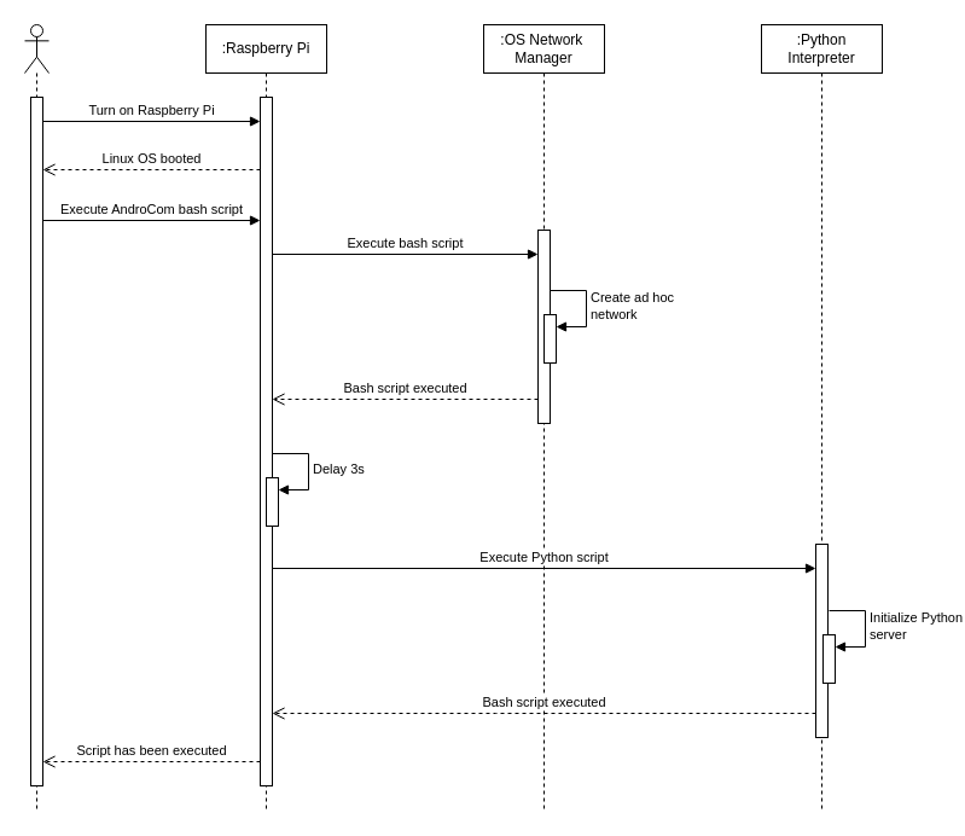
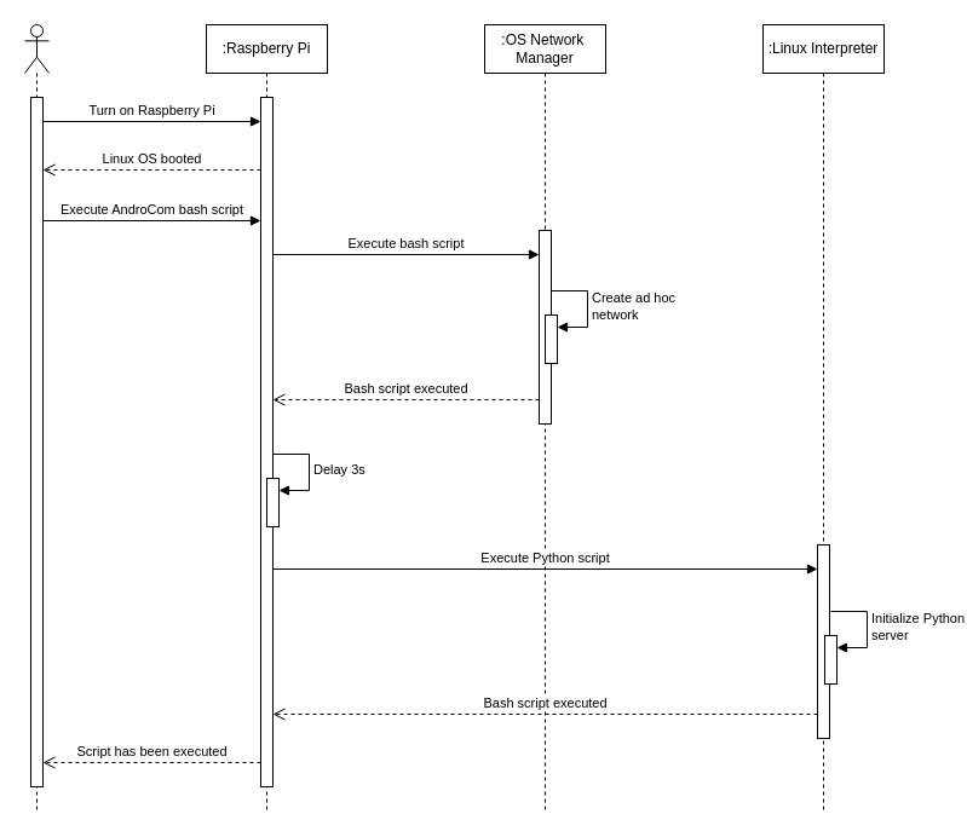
  <mxCell id="0" />
  <mxCell id="1" parent="0" />
  <mxCell id="2" value="" style="shape=umlLifeline;perimeter=lifelinePerimeter;whiteSpace=wrap;html=1;container=1;dropTarget=0;collapsible=0;recursiveResize=0;outlineConnect=0;portConstraint=eastwest;newEdgeStyle={&quot;curved&quot;:0,&quot;rounded&quot;:0};participant=umlActor;" vertex="1" parent="1"><mxGeometry x="20" y="20" width="20" height="650" as="geometry" /></mxCell>
  <mxCell id="3" value="" style="html=1;points=[[0,0,0,0,5],[0,1,0,0,-5],[1,0,0,0,5],[1,1,0,0,-5]];perimeter=orthogonalPerimeter;outlineConnect=0;targetShapes=umlLifeline;portConstraint=eastwest;newEdgeStyle={&quot;curved&quot;:0,&quot;rounded&quot;:0};" vertex="1" parent="2"><mxGeometry x="5" y="60" width="10" height="570" as="geometry" /></mxCell>
  <mxCell id="4" value=":Raspberry Pi" style="shape=umlLifeline;perimeter=lifelinePerimeter;whiteSpace=wrap;html=1;container=1;dropTarget=0;collapsible=0;recursiveResize=0;outlineConnect=0;portConstraint=eastwest;newEdgeStyle={&quot;curved&quot;:0,&quot;rounded&quot;:0};" vertex="1" parent="1"><mxGeometry x="170" y="20" width="100" height="650" as="geometry" /></mxCell>
  <mxCell id="5" value="" style="html=1;points=[[0,0,0,0,5],[0,1,0,0,-5],[1,0,0,0,5],[1,1,0,0,-5]];perimeter=orthogonalPerimeter;outlineConnect=0;targetShapes=umlLifeline;portConstraint=eastwest;newEdgeStyle={&quot;curved&quot;:0,&quot;rounded&quot;:0};" vertex="1" parent="4"><mxGeometry x="45" y="60" width="10" height="570" as="geometry" /></mxCell>
  <mxCell id="6" value="" style="html=1;points=[[0,0,0,0,5],[0,1,0,0,-5],[1,0,0,0,5],[1,1,0,0,-5]];perimeter=orthogonalPerimeter;outlineConnect=0;targetShapes=umlLifeline;portConstraint=eastwest;newEdgeStyle={&quot;curved&quot;:0,&quot;rounded&quot;:0};" vertex="1" parent="4"><mxGeometry x="50" y="375" width="10" height="40" as="geometry" /></mxCell>
  <mxCell id="7" value="Delay 3s" style="html=1;align=left;spacingLeft=2;endArrow=block;rounded=0;edgeStyle=orthogonalEdgeStyle;curved=0;rounded=0;" edge="1" target="6" parent="4"><mxGeometry relative="1" as="geometry"><mxPoint x="55" y="355" as="sourcePoint" /><Array as="points"><mxPoint x="85" y="385" /></Array></mxGeometry></mxCell>
  <mxCell id="8" value=":OS Network&amp;nbsp; Manager" style="shape=umlLifeline;perimeter=lifelinePerimeter;whiteSpace=wrap;html=1;container=1;dropTarget=0;collapsible=0;recursiveResize=0;outlineConnect=0;portConstraint=eastwest;newEdgeStyle={&quot;curved&quot;:0,&quot;rounded&quot;:0};" vertex="1" parent="1"><mxGeometry x="400" y="20" width="100" height="650" as="geometry" /></mxCell>
  <mxCell id="9" value="" style="html=1;points=[[0,0,0,0,5],[0,1,0,0,-5],[1,0,0,0,5],[1,1,0,0,-5]];perimeter=orthogonalPerimeter;outlineConnect=0;targetShapes=umlLifeline;portConstraint=eastwest;newEdgeStyle={&quot;curved&quot;:0,&quot;rounded&quot;:0};" vertex="1" parent="8"><mxGeometry x="45" y="170" width="10" height="160" as="geometry" /></mxCell>
  <mxCell id="10" value="" style="html=1;points=[[0,0,0,0,5],[0,1,0,0,-5],[1,0,0,0,5],[1,1,0,0,-5]];perimeter=orthogonalPerimeter;outlineConnect=0;targetShapes=umlLifeline;portConstraint=eastwest;newEdgeStyle={&quot;curved&quot;:0,&quot;rounded&quot;:0};" vertex="1" parent="8"><mxGeometry x="50" y="240" width="10" height="40" as="geometry" /></mxCell>
  <mxCell id="11" value="Create ad hoc&amp;nbsp;&lt;div&gt;network&lt;/div&gt;" style="html=1;align=left;spacingLeft=2;endArrow=block;rounded=0;edgeStyle=orthogonalEdgeStyle;curved=0;rounded=0;" edge="1" target="10" parent="8"><mxGeometry x="0.003" relative="1" as="geometry"><mxPoint x="55" y="220" as="sourcePoint" /><Array as="points"><mxPoint x="85" y="250" /></Array><mxPoint as="offset" /></mxGeometry></mxCell>
- <mxCell id="12" value=":Python Interpreter" style="shape=umlLifeline;perimeter=lifelinePerimeter;whiteSpace=wrap;html=1;container=1;dropTarget=0;collapsible=0;recursiveResize=0;outlineConnect=0;portConstraint=eastwest;newEdgeStyle={&quot;curved&quot;:0,&quot;rounded&quot;:0};" vertex="1" parent="1"><mxGeometry x="630" y="20" width="100" height="650" as="geometry" /></mxCell>
+ <mxCell id="12" value=":Linux Interpreter" style="shape=umlLifeline;perimeter=lifelinePerimeter;whiteSpace=wrap;html=1;container=1;dropTarget=0;collapsible=0;recursiveResize=0;outlineConnect=0;portConstraint=eastwest;newEdgeStyle={&quot;curved&quot;:0,&quot;rounded&quot;:0};" vertex="1" parent="1"><mxGeometry x="630" y="20" width="100" height="650" as="geometry" /></mxCell>
  <mxCell id="13" value="" style="html=1;points=[[0,0,0,0,5],[0,1,0,0,-5],[1,0,0,0,5],[1,1,0,0,-5]];perimeter=orthogonalPerimeter;outlineConnect=0;targetShapes=umlLifeline;portConstraint=eastwest;newEdgeStyle={&quot;curved&quot;:0,&quot;rounded&quot;:0};" vertex="1" parent="12"><mxGeometry x="45" y="430" width="10" height="160" as="geometry" /></mxCell>
  <mxCell id="14" value="" style="html=1;points=[[0,0,0,0,5],[0,1,0,0,-5],[1,0,0,0,5],[1,1,0,0,-5]];perimeter=orthogonalPerimeter;outlineConnect=0;targetShapes=umlLifeline;portConstraint=eastwest;newEdgeStyle={&quot;curved&quot;:0,&quot;rounded&quot;:0};" vertex="1" parent="12"><mxGeometry x="51" y="505" width="10" height="40" as="geometry" /></mxCell>
  <mxCell id="15" value="Initialize Python&lt;div&gt;server&lt;/div&gt;" style="html=1;align=left;spacingLeft=2;endArrow=block;rounded=0;edgeStyle=orthogonalEdgeStyle;curved=0;rounded=0;" edge="1" target="14" parent="12"><mxGeometry x="0.002" relative="1" as="geometry"><mxPoint x="56" y="485" as="sourcePoint" /><Array as="points"><mxPoint x="86" y="515" /></Array><mxPoint as="offset" /></mxGeometry></mxCell>
  <mxCell id="16" value="Turn on Raspberry Pi" style="html=1;verticalAlign=bottom;endArrow=block;curved=0;rounded=0;" edge="1" parent="1" target="5"><mxGeometry width="80" relative="1" as="geometry"><mxPoint x="35" y="100" as="sourcePoint" /><mxPoint x="210" y="99" as="targetPoint" /><mxPoint as="offset" /></mxGeometry></mxCell>
  <mxCell id="17" value="Linux OS booted" style="html=1;verticalAlign=bottom;endArrow=open;dashed=1;endSize=8;curved=0;rounded=0;" edge="1" parent="1"><mxGeometry x="0.002" relative="1" as="geometry"><mxPoint x="215" y="140" as="sourcePoint" /><mxPoint x="35" y="140" as="targetPoint" /><mxPoint as="offset" /></mxGeometry></mxCell>
  <mxCell id="18" value="Execute AndroCom bash script" style="html=1;verticalAlign=bottom;endArrow=block;curved=0;rounded=0;" edge="1" parent="1"><mxGeometry width="80" relative="1" as="geometry"><mxPoint x="35" y="182" as="sourcePoint" /><mxPoint x="215" y="182" as="targetPoint" /><mxPoint as="offset" /></mxGeometry></mxCell>
  <mxCell id="19" value="Execute bash script" style="html=1;verticalAlign=bottom;endArrow=block;curved=0;rounded=0;" edge="1" parent="1"><mxGeometry x="0.002" width="80" relative="1" as="geometry"><mxPoint x="225" y="210" as="sourcePoint" /><mxPoint x="445" y="210" as="targetPoint" /><mxPoint as="offset" /></mxGeometry></mxCell>
  <mxCell id="20" value="Bash script executed" style="html=1;verticalAlign=bottom;endArrow=open;dashed=1;endSize=8;curved=0;rounded=0;" edge="1" parent="1" target="5"><mxGeometry x="0.002" relative="1" as="geometry"><mxPoint x="445" y="330" as="sourcePoint" /><mxPoint x="230" y="330" as="targetPoint" /><mxPoint as="offset" /></mxGeometry></mxCell>
  <mxCell id="21" value="Execute Python script" style="html=1;verticalAlign=bottom;endArrow=block;curved=0;rounded=0;" edge="1" parent="1"><mxGeometry x="0.002" width="80" relative="1" as="geometry"><mxPoint x="225" y="470" as="sourcePoint" /><mxPoint x="675" y="470" as="targetPoint" /><mxPoint as="offset" /></mxGeometry></mxCell>
  <mxCell id="22" value="Bash script executed" style="html=1;verticalAlign=bottom;endArrow=open;dashed=1;endSize=8;curved=0;rounded=0;" edge="1" parent="1" source="13" target="5"><mxGeometry x="0.002" relative="1" as="geometry"><mxPoint x="550" y="430" as="sourcePoint" /><mxPoint x="235" y="340" as="targetPoint" /><mxPoint as="offset" /><Array as="points"><mxPoint x="410" y="590" /></Array></mxGeometry></mxCell>
  <mxCell id="23" value="Script has been executed" style="html=1;verticalAlign=bottom;endArrow=open;dashed=1;endSize=8;curved=0;rounded=0;" edge="1" parent="1" source="5" target="3"><mxGeometry x="0.002" relative="1" as="geometry"><mxPoint x="685" y="600" as="sourcePoint" /><mxPoint x="235" y="600" as="targetPoint" /><mxPoint as="offset" /><Array as="points"><mxPoint x="210" y="630" /></Array></mxGeometry></mxCell>
